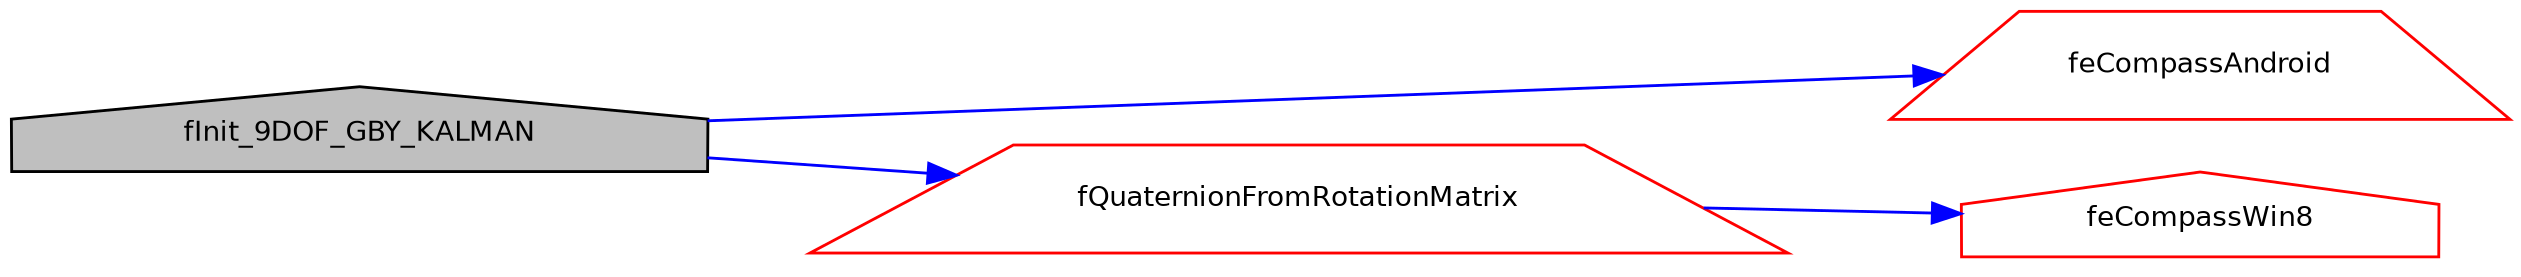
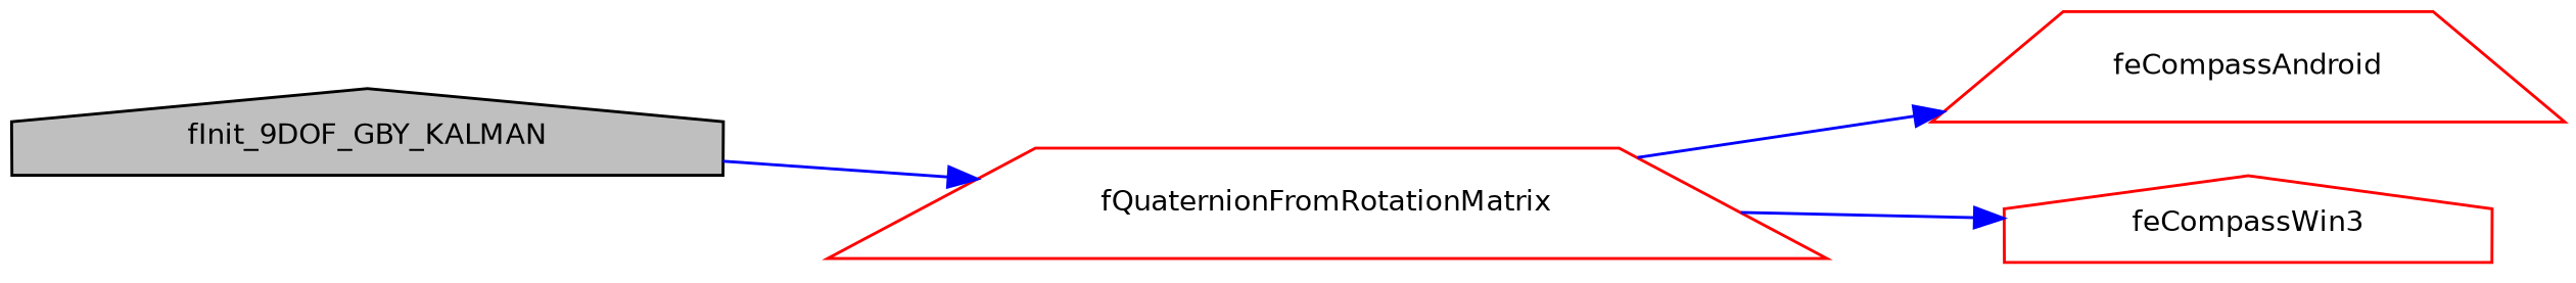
  digraph {
    rankdir=LR
    node [color=red fillcolor=white fontname=Helvetica fontsize=10 shape=house style=filled]
    edge [color=blue fontname=Helvetica fontsize=10 labelfontname=Helvetica labelfontsize=10 style=solid]
    n1 [color=black fillcolor=grey75 fontcolor=black height=0.2 label=fInit_9DOF_GBY_KALMAN width=0.4]
    n2 [height=0.2 label=feCompassAndroid shape=trapezium width=0.4]
    n3 [height=0.2 label=fQuaternionFromRotationMatrix shape=trapezium width=0.4]
-   n4 [height=0.2 label=feCompassWin8 width=0.4]
-   n1 -> n2
+   n4 [height=0.2 label=feCompassWin3 width=0.4]
+   n3 -> n2
    n1 -> n3
    n3 -> n4
  }
